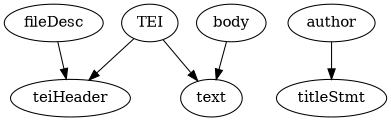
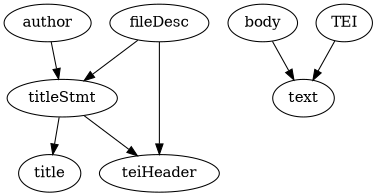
  digraph {
    n1 [label=fileDesc]
    n2 [label=titleStmt]
    n3 [label=teiHeader]
+   n4 [label=title]
    n5 [label=author]
    n6 [label=body]
    n7 [label=text]
    n8 [label=TEI]
+   n1 -> n2
    n1 -> n3
+   n2 -> n4
    n5 -> n2
    n6 -> n7
-   n8 -> n3
+   n2 -> n3
    n8 -> n7
  }
